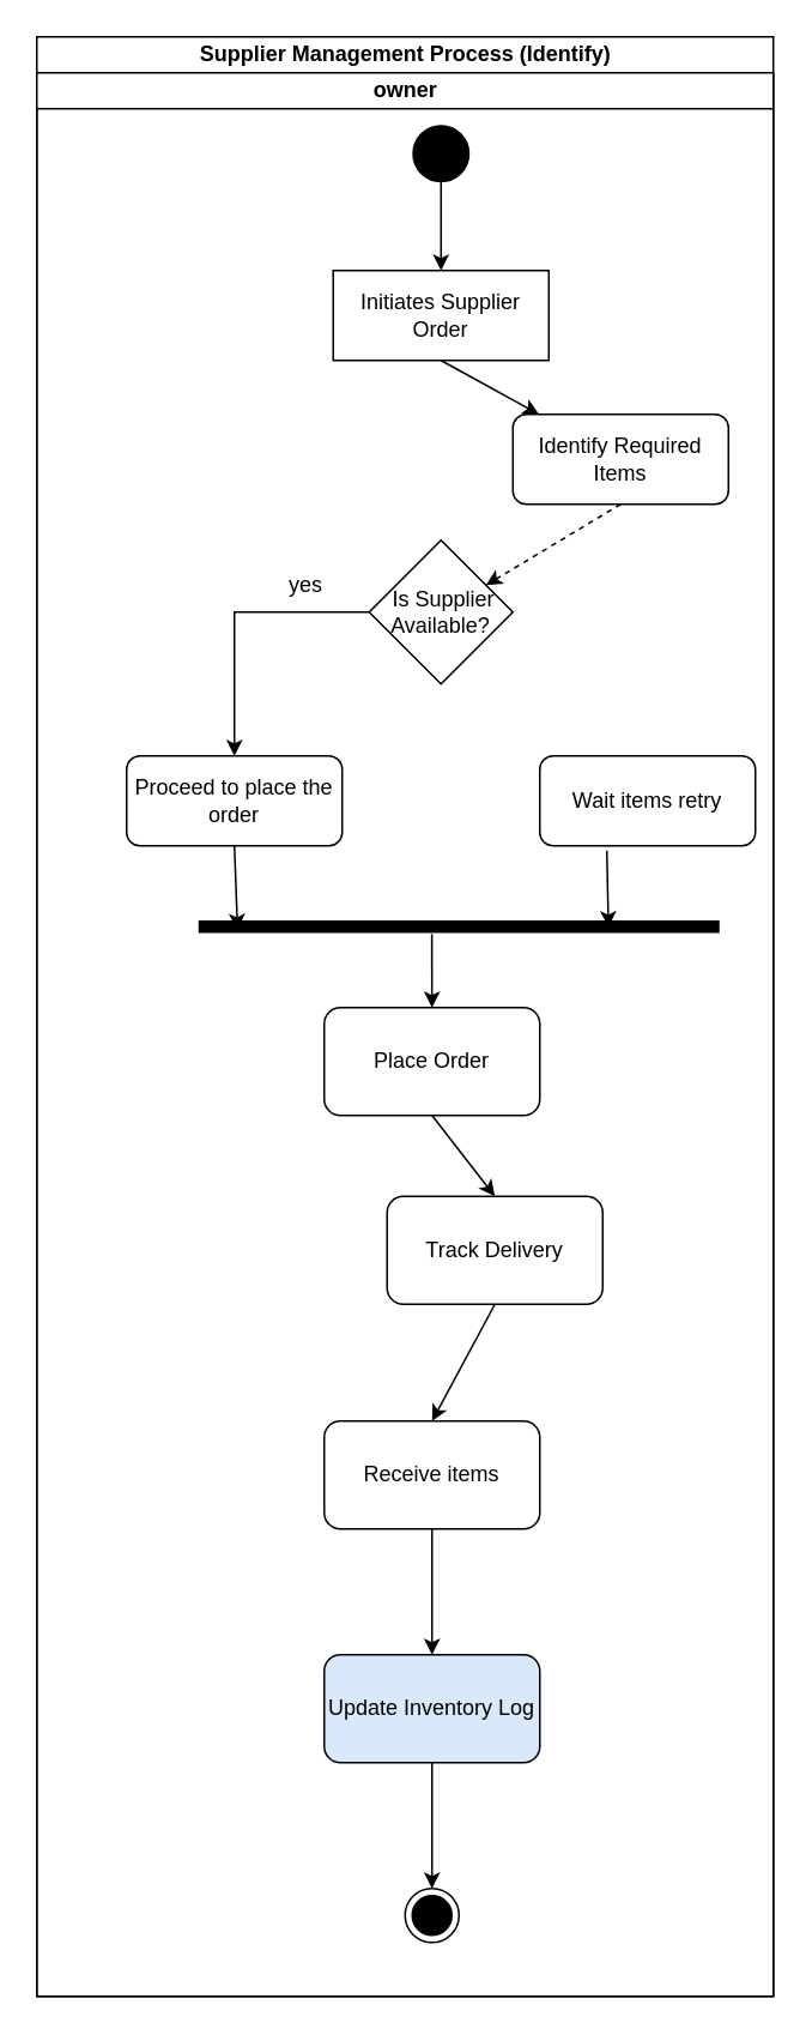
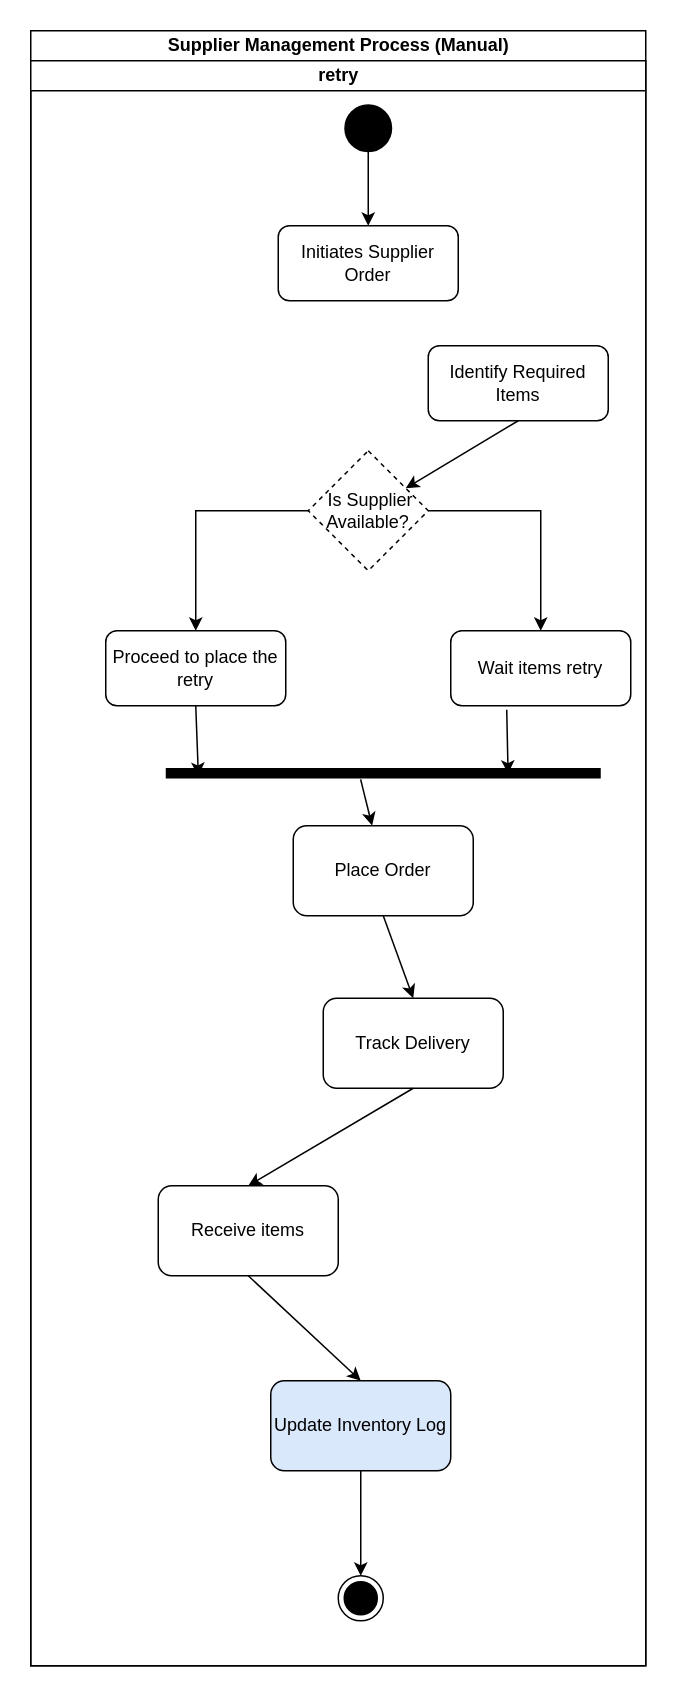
  <mxCell id="0" />
  <mxCell id="1" parent="0" />
- <mxCell id="2" value="Supplier Management Process (Identify)" style="swimlane;childLayout=stackLayout;resizeParent=1;resizeParentMax=0;startSize=20;html=1;" parent="1" vertex="1"><mxGeometry x="20" y="20" width="410" height="1090" as="geometry" /></mxCell>
- <mxCell id="3" value="owner" style="swimlane;startSize=20;html=1;" parent="2" vertex="1"><mxGeometry y="20" width="410" height="1070" as="geometry" /></mxCell>
+ <mxCell id="2" value="Supplier Management Process (Manual)" style="swimlane;childLayout=stackLayout;resizeParent=1;resizeParentMax=0;startSize=20;html=1;" parent="1" vertex="1"><mxGeometry x="20" y="20" width="410" height="1090" as="geometry" /></mxCell>
+ <mxCell id="3" value="retry" style="swimlane;startSize=20;html=1;" parent="2" vertex="1"><mxGeometry y="20" width="410" height="1070" as="geometry" /></mxCell>
  <mxCell id="4" value="" style="strokeWidth=2;html=1;shape=mxgraph.flowchart.start_2;whiteSpace=wrap;fillColor=#000000;" parent="3" vertex="1"><mxGeometry x="210.0" y="30" width="30" height="30" as="geometry" /></mxCell>
- <mxCell id="5" value="Initiates Supplier Order" style="whiteSpace=wrap;html=1;rounded=0;" parent="3" vertex="1"><mxGeometry x="165" y="110" width="120" height="50" as="geometry" /></mxCell>
+ <mxCell id="5" value="Initiates Supplier Order" style="rounded=1;whiteSpace=wrap;html=1;" parent="3" vertex="1"><mxGeometry x="165" y="110" width="120" height="50" as="geometry" /></mxCell>
  <mxCell id="6" value="Identify Required Items" style="rounded=1;whiteSpace=wrap;html=1;" parent="3" vertex="1"><mxGeometry x="265" y="190" width="120" height="50" as="geometry" /></mxCell>
  <mxCell id="7" value="Wait items retry" style="rounded=1;whiteSpace=wrap;html=1;" parent="3" vertex="1"><mxGeometry x="280" y="380" width="120" height="50" as="geometry" /></mxCell>
- <mxCell id="8" value="Proceed to place the order" style="rounded=1;whiteSpace=wrap;html=1;" parent="3" vertex="1"><mxGeometry x="50" y="380" width="120" height="50" as="geometry" /></mxCell>
+ <mxCell id="8" value="Proceed to place the retry" style="rounded=1;whiteSpace=wrap;html=1;" parent="3" vertex="1"><mxGeometry x="50" y="380" width="120" height="50" as="geometry" /></mxCell>
  <mxCell id="9" value="" style="endArrow=classic;html=1;rounded=0;exitX=0.5;exitY=1;exitDx=0;exitDy=0;exitPerimeter=0;" parent="3" source="4" target="5" edge="1"><mxGeometry width="50" height="50" relative="1" as="geometry"><mxPoint x="190.0" y="360" as="sourcePoint" /><mxPoint x="240.0" y="310" as="targetPoint" /></mxGeometry></mxCell>
- <mxCell id="10" value="" style="endArrow=classic;html=1;rounded=0;exitX=0.5;exitY=1;exitDx=0;exitDy=0;" parent="3" source="5" target="6" edge="1"><mxGeometry width="50" height="50" relative="1" as="geometry"><mxPoint x="180.0" y="330" as="sourcePoint" /><mxPoint x="230.0" y="280" as="targetPoint" /></mxGeometry></mxCell>
  <mxCell id="11" value="" style="ellipse;html=1;shape=endState;fillColor=#000000;strokeColor=#000000;" parent="3" vertex="1"><mxGeometry x="205" y="1010" width="30" height="30" as="geometry" /></mxCell>
- <mxCell id="12" value="Place Order" style="rounded=1;whiteSpace=wrap;html=1;" parent="3" vertex="1"><mxGeometry x="160.0" y="520" width="120" height="60" as="geometry" /></mxCell>
+ <mxCell id="12" value="Place Order" style="rounded=1;whiteSpace=wrap;html=1;" parent="3" vertex="1"><mxGeometry x="175" y="510" width="120" height="60" as="geometry" /></mxCell>
  <mxCell id="13" value="Track Delivery" style="rounded=1;whiteSpace=wrap;html=1;" parent="3" vertex="1"><mxGeometry x="195" y="625" width="120" height="60" as="geometry" /></mxCell>
- <mxCell id="14" value="Receive items" style="rounded=1;whiteSpace=wrap;html=1;" parent="3" vertex="1"><mxGeometry x="160.0" y="750" width="120" height="60" as="geometry" /></mxCell>
+ <mxCell id="14" value="Receive items" style="rounded=1;whiteSpace=wrap;html=1;" parent="3" vertex="1"><mxGeometry x="85" y="750" width="120" height="60" as="geometry" /></mxCell>
  <mxCell id="15" value="Update Inventory Log" style="rounded=1;whiteSpace=wrap;html=1;fillColor=#dae8fc;" parent="3" vertex="1"><mxGeometry x="160.0" y="880" width="120" height="60" as="geometry" /></mxCell>
- <mxCell id="16" value="&amp;nbsp;Is Supplier Available?" style="rhombus;whiteSpace=wrap;html=1;" parent="3" vertex="1"><mxGeometry x="185.0" y="260" width="80" height="80" as="geometry" /></mxCell>
- <mxCell id="17" value="" style="endArrow=classic;html=1;rounded=0;exitX=0.5;exitY=1;exitDx=0;exitDy=0;dashed=1;" parent="3" source="6" target="16" edge="1"><mxGeometry width="50" height="50" relative="1" as="geometry"><mxPoint x="370.0" y="320" as="sourcePoint" /><mxPoint x="420.0" y="270" as="targetPoint" /></mxGeometry></mxCell>
+ <mxCell id="16" value="&amp;nbsp;Is Supplier Available?" style="rhombus;whiteSpace=wrap;html=1;dashed=1;" parent="3" vertex="1"><mxGeometry x="185.0" y="260" width="80" height="80" as="geometry" /></mxCell>
+ <mxCell id="17" value="" style="endArrow=classic;html=1;rounded=0;exitX=0.5;exitY=1;exitDx=0;exitDy=0;" parent="3" source="6" target="16" edge="1"><mxGeometry width="50" height="50" relative="1" as="geometry"><mxPoint x="370.0" y="320" as="sourcePoint" /><mxPoint x="420.0" y="270" as="targetPoint" /></mxGeometry></mxCell>
+ <mxCell id="18" value="" style="endArrow=classic;html=1;rounded=0;exitX=1;exitY=0.5;exitDx=0;exitDy=0;entryX=0.5;entryY=0;entryDx=0;entryDy=0;" parent="3" source="16" target="7" edge="1"><mxGeometry width="50" height="50" relative="1" as="geometry"><mxPoint x="370.0" y="320" as="sourcePoint" /><mxPoint x="420.0" y="270" as="targetPoint" /><Array as="points"><mxPoint x="340.0" y="300" /></Array></mxGeometry></mxCell>
  <mxCell id="19" value="" style="endArrow=classic;html=1;rounded=0;exitX=0;exitY=0.5;exitDx=0;exitDy=0;entryX=0.5;entryY=0;entryDx=0;entryDy=0;" parent="3" source="16" target="8" edge="1"><mxGeometry width="50" height="50" relative="1" as="geometry"><mxPoint x="370.0" y="320" as="sourcePoint" /><mxPoint x="420.0" y="270" as="targetPoint" /><Array as="points"><mxPoint x="110.0" y="300" /></Array></mxGeometry></mxCell>
- <mxCell id="20" value="yes" style="text;html=1;align=center;verticalAlign=middle;whiteSpace=wrap;rounded=0;" parent="3" vertex="1"><mxGeometry x="120.0" y="270" width="60" height="30" as="geometry" /></mxCell>
  <mxCell id="21" value="" style="line;strokeWidth=7;rotatable=0;dashed=0;labelPosition=right;align=left;verticalAlign=middle;spacingTop=0;spacingLeft=6;points=[];portConstraint=eastwest;" parent="3" vertex="1"><mxGeometry x="90" y="470" width="290" height="10" as="geometry" /></mxCell>
  <mxCell id="22" value="" style="endArrow=classic;html=1;rounded=0;exitX=0.5;exitY=1;exitDx=0;exitDy=0;entryX=0.075;entryY=0.681;entryDx=0;entryDy=0;entryPerimeter=0;" parent="3" source="8" target="21" edge="1"><mxGeometry width="50" height="50" relative="1" as="geometry"><mxPoint x="250.0" y="530" as="sourcePoint" /><mxPoint x="300.0" y="480" as="targetPoint" /></mxGeometry></mxCell>
  <mxCell id="23" value="" style="endArrow=classic;html=1;rounded=0;exitX=0.311;exitY=1.052;exitDx=0;exitDy=0;exitPerimeter=0;entryX=0.787;entryY=0.529;entryDx=0;entryDy=0;entryPerimeter=0;" parent="3" source="7" target="21" edge="1"><mxGeometry width="50" height="50" relative="1" as="geometry"><mxPoint x="250.0" y="530" as="sourcePoint" /><mxPoint x="300.0" y="480" as="targetPoint" /></mxGeometry></mxCell>
  <mxCell id="24" value="" style="endArrow=classic;html=1;rounded=0;exitX=0.448;exitY=0.91;exitDx=0;exitDy=0;exitPerimeter=0;" parent="3" source="21" target="12" edge="1"><mxGeometry width="50" height="50" relative="1" as="geometry"><mxPoint x="250.0" y="670" as="sourcePoint" /><mxPoint x="300.0" y="620" as="targetPoint" /><Array as="points" /></mxGeometry></mxCell>
  <mxCell id="25" value="" style="endArrow=classic;html=1;rounded=0;exitX=0.5;exitY=1;exitDx=0;exitDy=0;entryX=0.5;entryY=0;entryDx=0;entryDy=0;" parent="3" source="12" target="13" edge="1"><mxGeometry width="50" height="50" relative="1" as="geometry"><mxPoint x="250.0" y="670" as="sourcePoint" /><mxPoint x="300.0" y="620" as="targetPoint" /></mxGeometry></mxCell>
  <mxCell id="26" value="" style="endArrow=classic;html=1;rounded=0;exitX=0.5;exitY=1;exitDx=0;exitDy=0;entryX=0.5;entryY=0;entryDx=0;entryDy=0;" parent="3" source="13" target="14" edge="1"><mxGeometry width="50" height="50" relative="1" as="geometry"><mxPoint x="170.0" y="760" as="sourcePoint" /><mxPoint x="220.0" y="710" as="targetPoint" /></mxGeometry></mxCell>
  <mxCell id="27" value="" style="endArrow=classic;html=1;rounded=0;entryX=0.5;entryY=0;entryDx=0;entryDy=0;exitX=0.5;exitY=1;exitDx=0;exitDy=0;" parent="3" source="14" target="15" edge="1"><mxGeometry width="50" height="50" relative="1" as="geometry"><mxPoint x="170.0" y="830" as="sourcePoint" /><mxPoint x="230.0" y="820" as="targetPoint" /></mxGeometry></mxCell>
  <mxCell id="28" value="" style="endArrow=classic;html=1;rounded=0;entryX=0.5;entryY=0;entryDx=0;entryDy=0;exitX=0.5;exitY=1;exitDx=0;exitDy=0;" parent="3" source="15" target="11" edge="1"><mxGeometry width="50" height="50" relative="1" as="geometry"><mxPoint x="170.0" y="900" as="sourcePoint" /><mxPoint x="220.0" y="850" as="targetPoint" /></mxGeometry></mxCell>
